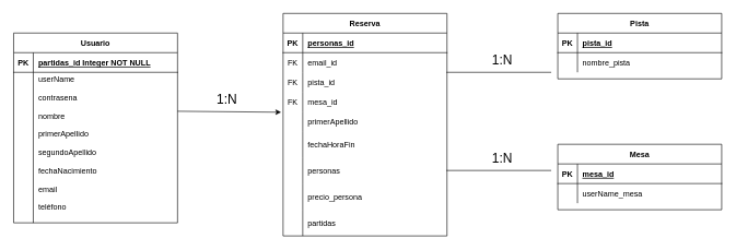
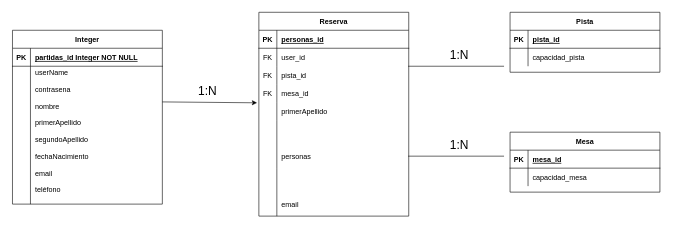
  <mxCell id="0" />
  <mxCell id="1" parent="0" />
  <mxCell id="2" value="Reserva" style="shape=table;startSize=30;container=1;collapsible=1;childLayout=tableLayout;fixedRows=1;rowLines=0;fontStyle=1;align=center;resizeLast=1;" parent="1" vertex="1"><mxGeometry x="431" y="20" width="250" height="340" as="geometry" /></mxCell>
  <mxCell id="3" value="" style="shape=partialRectangle;collapsible=0;dropTarget=0;pointerEvents=0;fillColor=none;points=[[0,0.5],[1,0.5]];portConstraint=eastwest;top=0;left=0;right=0;bottom=1;" parent="2" vertex="1"><mxGeometry y="30" width="250" height="30" as="geometry" /></mxCell>
  <mxCell id="4" value="PK" style="shape=partialRectangle;overflow=hidden;connectable=0;fillColor=none;top=0;left=0;bottom=0;right=0;fontStyle=1;" parent="3" vertex="1"><mxGeometry width="30" height="30" as="geometry"><mxRectangle width="30" height="30" as="alternateBounds" /></mxGeometry></mxCell>
  <mxCell id="5" value="personas_id" style="shape=partialRectangle;overflow=hidden;connectable=0;fillColor=none;top=0;left=0;bottom=0;right=0;align=left;spacingLeft=6;fontStyle=5;" parent="3" vertex="1"><mxGeometry x="30" width="220" height="30" as="geometry"><mxRectangle width="220" height="30" as="alternateBounds" /></mxGeometry></mxCell>
  <mxCell id="6" value="" style="shape=partialRectangle;collapsible=0;dropTarget=0;pointerEvents=0;fillColor=none;points=[[0,0.5],[1,0.5]];portConstraint=eastwest;top=0;left=0;right=0;bottom=0;" parent="2" vertex="1"><mxGeometry y="60" width="250" height="30" as="geometry" /></mxCell>
  <mxCell id="7" value="FK" style="shape=partialRectangle;overflow=hidden;connectable=0;fillColor=none;top=0;left=0;bottom=0;right=0;" parent="6" vertex="1"><mxGeometry width="30" height="30" as="geometry"><mxRectangle width="30" height="30" as="alternateBounds" /></mxGeometry></mxCell>
- <mxCell id="8" value="email_id" style="shape=partialRectangle;overflow=hidden;connectable=0;fillColor=none;top=0;left=0;bottom=0;right=0;align=left;spacingLeft=6;" parent="6" vertex="1"><mxGeometry x="30" width="220" height="30" as="geometry"><mxRectangle width="220" height="30" as="alternateBounds" /></mxGeometry></mxCell>
+ <mxCell id="8" value="user_id" style="shape=partialRectangle;overflow=hidden;connectable=0;fillColor=none;top=0;left=0;bottom=0;right=0;align=left;spacingLeft=6;" parent="6" vertex="1"><mxGeometry x="30" width="220" height="30" as="geometry"><mxRectangle width="220" height="30" as="alternateBounds" /></mxGeometry></mxCell>
  <mxCell id="9" value="" style="shape=partialRectangle;collapsible=0;dropTarget=0;pointerEvents=0;fillColor=none;points=[[0,0.5],[1,0.5]];portConstraint=eastwest;top=0;left=0;right=0;bottom=0;" parent="2" vertex="1"><mxGeometry y="90" width="250" height="30" as="geometry" /></mxCell>
  <mxCell id="10" value="FK" style="shape=partialRectangle;overflow=hidden;connectable=0;fillColor=none;top=0;left=0;bottom=0;right=0;" parent="9" vertex="1"><mxGeometry width="30" height="30" as="geometry"><mxRectangle width="30" height="30" as="alternateBounds" /></mxGeometry></mxCell>
  <mxCell id="11" value="pista_id" style="shape=partialRectangle;overflow=hidden;connectable=0;fillColor=none;top=0;left=0;bottom=0;right=0;align=left;spacingLeft=6;" parent="9" vertex="1"><mxGeometry x="30" width="220" height="30" as="geometry"><mxRectangle width="220" height="30" as="alternateBounds" /></mxGeometry></mxCell>
  <mxCell id="12" value="" style="shape=partialRectangle;collapsible=0;dropTarget=0;pointerEvents=0;fillColor=none;points=[[0,0.5],[1,0.5]];portConstraint=eastwest;top=0;left=0;right=0;bottom=0;" parent="2" vertex="1"><mxGeometry y="120" width="250" height="30" as="geometry" /></mxCell>
  <mxCell id="13" value="FK" style="shape=partialRectangle;overflow=hidden;connectable=0;fillColor=none;top=0;left=0;bottom=0;right=0;" parent="12" vertex="1"><mxGeometry width="30" height="30" as="geometry"><mxRectangle width="30" height="30" as="alternateBounds" /></mxGeometry></mxCell>
  <mxCell id="14" value="mesa_id" style="shape=partialRectangle;overflow=hidden;connectable=0;fillColor=none;top=0;left=0;bottom=0;right=0;align=left;spacingLeft=6;" parent="12" vertex="1"><mxGeometry x="30" width="220" height="30" as="geometry"><mxRectangle width="220" height="30" as="alternateBounds" /></mxGeometry></mxCell>
  <mxCell id="15" value="" style="shape=partialRectangle;collapsible=0;dropTarget=0;pointerEvents=0;fillColor=none;points=[[0,0.5],[1,0.5]];portConstraint=eastwest;top=0;left=0;right=0;bottom=0;" parent="2" vertex="1"><mxGeometry y="150" width="250" height="30" as="geometry" /></mxCell>
  <mxCell id="16" value="" style="shape=partialRectangle;overflow=hidden;connectable=0;fillColor=none;top=0;left=0;bottom=0;right=0;" parent="15" vertex="1"><mxGeometry width="30" height="30" as="geometry"><mxRectangle width="30" height="30" as="alternateBounds" /></mxGeometry></mxCell>
  <mxCell id="17" value="primerApellido" style="shape=partialRectangle;overflow=hidden;connectable=0;fillColor=none;top=0;left=0;bottom=0;right=0;align=left;spacingLeft=6;" parent="15" vertex="1"><mxGeometry x="30" width="220" height="30" as="geometry"><mxRectangle width="220" height="30" as="alternateBounds" /></mxGeometry></mxCell>
  <mxCell id="18" value="" style="shape=partialRectangle;collapsible=0;dropTarget=0;pointerEvents=0;fillColor=none;points=[[0,0.5],[1,0.5]];portConstraint=eastwest;top=0;left=0;right=0;bottom=0;" parent="2" vertex="1"><mxGeometry y="180" width="250" height="40" as="geometry" /></mxCell>
  <mxCell id="19" value="" style="shape=partialRectangle;overflow=hidden;connectable=0;fillColor=none;top=0;left=0;bottom=0;right=0;" parent="18" vertex="1"><mxGeometry width="30" height="40" as="geometry"><mxRectangle width="30" height="40" as="alternateBounds" /></mxGeometry></mxCell>
- <mxCell id="20" value="fechaHoraFin" style="shape=partialRectangle;overflow=hidden;connectable=0;fillColor=none;top=0;left=0;bottom=0;right=0;align=left;spacingLeft=6;" parent="18" vertex="1"><mxGeometry x="30" width="220" height="40" as="geometry"><mxRectangle width="220" height="40" as="alternateBounds" /></mxGeometry></mxCell>
  <mxCell id="21" value="" style="shape=partialRectangle;collapsible=0;dropTarget=0;pointerEvents=0;fillColor=none;points=[[0,0.5],[1,0.5]];portConstraint=eastwest;top=0;left=0;right=0;bottom=0;" parent="2" vertex="1"><mxGeometry y="220" width="250" height="40" as="geometry" /></mxCell>
  <mxCell id="22" value="" style="shape=partialRectangle;overflow=hidden;connectable=0;fillColor=none;top=0;left=0;bottom=0;right=0;" parent="21" vertex="1"><mxGeometry width="30" height="40" as="geometry"><mxRectangle width="30" height="40" as="alternateBounds" /></mxGeometry></mxCell>
  <mxCell id="23" value="personas" style="shape=partialRectangle;overflow=hidden;connectable=0;fillColor=none;top=0;left=0;bottom=0;right=0;align=left;spacingLeft=6;" parent="21" vertex="1"><mxGeometry x="30" width="220" height="40" as="geometry"><mxRectangle width="220" height="40" as="alternateBounds" /></mxGeometry></mxCell>
  <mxCell id="24" value="" style="shape=partialRectangle;collapsible=0;dropTarget=0;pointerEvents=0;fillColor=none;points=[[0,0.5],[1,0.5]];portConstraint=eastwest;top=0;left=0;right=0;bottom=0;" parent="2" vertex="1"><mxGeometry y="260" width="250" height="40" as="geometry" /></mxCell>
  <mxCell id="25" value="" style="shape=partialRectangle;overflow=hidden;connectable=0;fillColor=none;top=0;left=0;bottom=0;right=0;" parent="24" vertex="1"><mxGeometry width="30" height="40" as="geometry"><mxRectangle width="30" height="40" as="alternateBounds" /></mxGeometry></mxCell>
- <mxCell id="26" value="precio_persona" style="shape=partialRectangle;overflow=hidden;connectable=0;fillColor=none;top=0;left=0;bottom=0;right=0;align=left;spacingLeft=6;" parent="24" vertex="1"><mxGeometry x="30" width="220" height="40" as="geometry"><mxRectangle width="220" height="40" as="alternateBounds" /></mxGeometry></mxCell>
  <mxCell id="27" value="" style="shape=partialRectangle;collapsible=0;dropTarget=0;pointerEvents=0;fillColor=none;points=[[0,0.5],[1,0.5]];portConstraint=eastwest;top=0;left=0;right=0;bottom=0;" parent="2" vertex="1"><mxGeometry y="300" width="250" height="40" as="geometry" /></mxCell>
  <mxCell id="28" value="" style="shape=partialRectangle;overflow=hidden;connectable=0;fillColor=none;top=0;left=0;bottom=0;right=0;" parent="27" vertex="1"><mxGeometry width="30" height="40" as="geometry"><mxRectangle width="30" height="40" as="alternateBounds" /></mxGeometry></mxCell>
- <mxCell id="29" value="partidas" style="shape=partialRectangle;overflow=hidden;connectable=0;fillColor=none;top=0;left=0;bottom=0;right=0;align=left;spacingLeft=6;" parent="27" vertex="1"><mxGeometry x="30" width="220" height="40" as="geometry"><mxRectangle width="220" height="40" as="alternateBounds" /></mxGeometry></mxCell>
+ <mxCell id="29" value="email" style="shape=partialRectangle;overflow=hidden;connectable=0;fillColor=none;top=0;left=0;bottom=0;right=0;align=left;spacingLeft=6;" parent="27" vertex="1"><mxGeometry x="30" width="220" height="40" as="geometry"><mxRectangle width="220" height="40" as="alternateBounds" /></mxGeometry></mxCell>
  <mxCell id="30" value="Mesa" style="shape=table;startSize=30;container=1;collapsible=1;childLayout=tableLayout;fixedRows=1;rowLines=0;fontStyle=1;align=center;resizeLast=1;" parent="1" vertex="1"><mxGeometry x="850" y="220" width="250" height="100" as="geometry" /></mxCell>
  <mxCell id="31" value="" style="shape=partialRectangle;collapsible=0;dropTarget=0;pointerEvents=0;fillColor=none;points=[[0,0.5],[1,0.5]];portConstraint=eastwest;top=0;left=0;right=0;bottom=1;" parent="30" vertex="1"><mxGeometry y="30" width="250" height="30" as="geometry" /></mxCell>
  <mxCell id="32" value="PK" style="shape=partialRectangle;overflow=hidden;connectable=0;fillColor=none;top=0;left=0;bottom=0;right=0;fontStyle=1;" parent="31" vertex="1"><mxGeometry width="30" height="30" as="geometry"><mxRectangle width="30" height="30" as="alternateBounds" /></mxGeometry></mxCell>
  <mxCell id="33" value="mesa_id" style="shape=partialRectangle;overflow=hidden;connectable=0;fillColor=none;top=0;left=0;bottom=0;right=0;align=left;spacingLeft=6;fontStyle=5;" parent="31" vertex="1"><mxGeometry x="30" width="220" height="30" as="geometry"><mxRectangle width="220" height="30" as="alternateBounds" /></mxGeometry></mxCell>
  <mxCell id="34" value="" style="shape=partialRectangle;collapsible=0;dropTarget=0;pointerEvents=0;fillColor=none;points=[[0,0.5],[1,0.5]];portConstraint=eastwest;top=0;left=0;right=0;bottom=0;" parent="30" vertex="1"><mxGeometry y="60" width="250" height="30" as="geometry" /></mxCell>
  <mxCell id="35" value="" style="shape=partialRectangle;overflow=hidden;connectable=0;fillColor=none;top=0;left=0;bottom=0;right=0;" parent="34" vertex="1"><mxGeometry width="30" height="30" as="geometry"><mxRectangle width="30" height="30" as="alternateBounds" /></mxGeometry></mxCell>
- <mxCell id="36" value="userName_mesa" style="shape=partialRectangle;overflow=hidden;connectable=0;fillColor=none;top=0;left=0;bottom=0;right=0;align=left;spacingLeft=6;" parent="34" vertex="1"><mxGeometry x="30" width="220" height="30" as="geometry"><mxRectangle width="220" height="30" as="alternateBounds" /></mxGeometry></mxCell>
- <mxCell id="37" value="Usuario" style="shape=table;startSize=30;container=1;collapsible=1;childLayout=tableLayout;fixedRows=1;rowLines=0;fontStyle=1;align=center;resizeLast=1;" parent="1" vertex="1"><mxGeometry x="20" y="50" width="250" height="290" as="geometry" /></mxCell>
+ <mxCell id="36" value="capacidad_mesa" style="shape=partialRectangle;overflow=hidden;connectable=0;fillColor=none;top=0;left=0;bottom=0;right=0;align=left;spacingLeft=6;" parent="34" vertex="1"><mxGeometry x="30" width="220" height="30" as="geometry"><mxRectangle width="220" height="30" as="alternateBounds" /></mxGeometry></mxCell>
+ <mxCell id="37" value="Integer" style="shape=table;startSize=30;container=1;collapsible=1;childLayout=tableLayout;fixedRows=1;rowLines=0;fontStyle=1;align=center;resizeLast=1;" parent="1" vertex="1"><mxGeometry x="20" y="50" width="250" height="290" as="geometry" /></mxCell>
  <mxCell id="38" value="" style="shape=partialRectangle;collapsible=0;dropTarget=0;pointerEvents=0;fillColor=none;points=[[0,0.5],[1,0.5]];portConstraint=eastwest;top=0;left=0;right=0;bottom=1;" parent="37" vertex="1"><mxGeometry y="30" width="250" height="30" as="geometry" /></mxCell>
  <mxCell id="39" value="PK" style="shape=partialRectangle;overflow=hidden;connectable=0;fillColor=none;top=0;left=0;bottom=0;right=0;fontStyle=1;" parent="38" vertex="1"><mxGeometry width="30" height="30" as="geometry"><mxRectangle width="30" height="30" as="alternateBounds" /></mxGeometry></mxCell>
  <mxCell id="40" value="partidas_id Integer NOT NULL " style="shape=partialRectangle;overflow=hidden;connectable=0;fillColor=none;top=0;left=0;bottom=0;right=0;align=left;spacingLeft=6;fontStyle=5;" parent="38" vertex="1"><mxGeometry x="30" width="220" height="30" as="geometry"><mxRectangle width="220" height="30" as="alternateBounds" /></mxGeometry></mxCell>
  <mxCell id="41" value="" style="shape=partialRectangle;collapsible=0;dropTarget=0;pointerEvents=0;fillColor=none;points=[[0,0.5],[1,0.5]];portConstraint=eastwest;top=0;left=0;right=0;bottom=0;" parent="37" vertex="1"><mxGeometry y="60" width="250" height="230" as="geometry" /></mxCell>
  <mxCell id="42" value="" style="shape=partialRectangle;overflow=hidden;connectable=0;fillColor=none;top=0;left=0;bottom=0;right=0;" parent="41" vertex="1"><mxGeometry width="30" height="230" as="geometry"><mxRectangle width="30" height="230" as="alternateBounds" /></mxGeometry></mxCell>
  <mxCell id="43" value="userName&#10;&#10;contrasena&#10;&#10;nombre&#10;&#10;primerApellido&#10;&#10;segundoApellido&#10;&#10;fechaNacimiento&#10;&#10;email&#10;&#10;teléfono&#10;" style="shape=partialRectangle;overflow=hidden;connectable=0;fillColor=none;top=0;left=0;bottom=0;right=0;align=left;spacingLeft=6;" parent="41" vertex="1"><mxGeometry x="30" width="220" height="230" as="geometry"><mxRectangle width="220" height="230" as="alternateBounds" /></mxGeometry></mxCell>
  <mxCell id="44" value="Pista" style="shape=table;startSize=30;container=1;collapsible=1;childLayout=tableLayout;fixedRows=1;rowLines=0;fontStyle=1;align=center;resizeLast=1;" parent="1" vertex="1"><mxGeometry x="850" y="20" width="250" height="100" as="geometry" /></mxCell>
  <mxCell id="45" value="" style="shape=partialRectangle;collapsible=0;dropTarget=0;pointerEvents=0;fillColor=none;points=[[0,0.5],[1,0.5]];portConstraint=eastwest;top=0;left=0;right=0;bottom=1;" parent="44" vertex="1"><mxGeometry y="30" width="250" height="30" as="geometry" /></mxCell>
  <mxCell id="46" value="PK" style="shape=partialRectangle;overflow=hidden;connectable=0;fillColor=none;top=0;left=0;bottom=0;right=0;fontStyle=1;" parent="45" vertex="1"><mxGeometry width="30" height="30" as="geometry"><mxRectangle width="30" height="30" as="alternateBounds" /></mxGeometry></mxCell>
  <mxCell id="47" value="pista_id" style="shape=partialRectangle;overflow=hidden;connectable=0;fillColor=none;top=0;left=0;bottom=0;right=0;align=left;spacingLeft=6;fontStyle=5;" parent="45" vertex="1"><mxGeometry x="30" width="220" height="30" as="geometry"><mxRectangle width="220" height="30" as="alternateBounds" /></mxGeometry></mxCell>
  <mxCell id="48" value="" style="shape=partialRectangle;collapsible=0;dropTarget=0;pointerEvents=0;fillColor=none;points=[[0,0.5],[1,0.5]];portConstraint=eastwest;top=0;left=0;right=0;bottom=0;" parent="44" vertex="1"><mxGeometry y="60" width="250" height="30" as="geometry" /></mxCell>
  <mxCell id="49" value="" style="shape=partialRectangle;overflow=hidden;connectable=0;fillColor=none;top=0;left=0;bottom=0;right=0;" parent="48" vertex="1"><mxGeometry width="30" height="30" as="geometry"><mxRectangle width="30" height="30" as="alternateBounds" /></mxGeometry></mxCell>
- <mxCell id="50" value="nombre_pista" style="shape=partialRectangle;overflow=hidden;connectable=0;fillColor=none;top=0;left=0;bottom=0;right=0;align=left;spacingLeft=6;" parent="48" vertex="1"><mxGeometry x="30" width="220" height="30" as="geometry"><mxRectangle width="220" height="30" as="alternateBounds" /></mxGeometry></mxCell>
+ <mxCell id="50" value="capacidad_pista" style="shape=partialRectangle;overflow=hidden;connectable=0;fillColor=none;top=0;left=0;bottom=0;right=0;align=left;spacingLeft=6;" parent="48" vertex="1"><mxGeometry x="30" width="220" height="30" as="geometry"><mxRectangle width="220" height="30" as="alternateBounds" /></mxGeometry></mxCell>
  <mxCell id="51" value="" style="endArrow=classic;html=1;rounded=0;entryX=-0.012;entryY=0.033;entryDx=0;entryDy=0;entryPerimeter=0;" parent="1" target="15" edge="1"><mxGeometry width="50" height="50" relative="1" as="geometry"><mxPoint x="270" y="169.5" as="sourcePoint" /><mxPoint x="420" y="169.5" as="targetPoint" /></mxGeometry></mxCell>
  <mxCell id="52" value="" style="endArrow=none;html=1;rounded=0;" parent="1" edge="1"><mxGeometry width="50" height="50" relative="1" as="geometry"><mxPoint x="680" y="110" as="sourcePoint" /><mxPoint x="840" y="110" as="targetPoint" /></mxGeometry></mxCell>
  <mxCell id="53" value="" style="endArrow=none;html=1;rounded=0;" parent="1" edge="1"><mxGeometry width="50" height="50" relative="1" as="geometry"><mxPoint x="680" y="260" as="sourcePoint" /><mxPoint x="840" y="260" as="targetPoint" /></mxGeometry></mxCell>
  <mxCell id="54" value="&lt;font style=&quot;font-size: 20px;&quot;&gt;1:N&lt;/font&gt;" style="text;html=1;align=center;verticalAlign=middle;resizable=0;points=[];autosize=1;strokeColor=none;fillColor=none;" parent="1" vertex="1"><mxGeometry x="320" y="130" width="50" height="40" as="geometry" /></mxCell>
  <mxCell id="55" value="&lt;font style=&quot;font-size: 20px;&quot;&gt;1:N&lt;/font&gt;" style="text;html=1;align=center;verticalAlign=middle;resizable=0;points=[];autosize=1;strokeColor=none;fillColor=none;" parent="1" vertex="1"><mxGeometry x="740" y="70" width="50" height="40" as="geometry" /></mxCell>
  <mxCell id="56" value="&lt;font style=&quot;font-size: 20px;&quot;&gt;1:N&lt;/font&gt;" style="text;html=1;align=center;verticalAlign=middle;resizable=0;points=[];autosize=1;strokeColor=none;fillColor=none;" parent="1" vertex="1"><mxGeometry x="740" y="220" width="50" height="40" as="geometry" /></mxCell>
